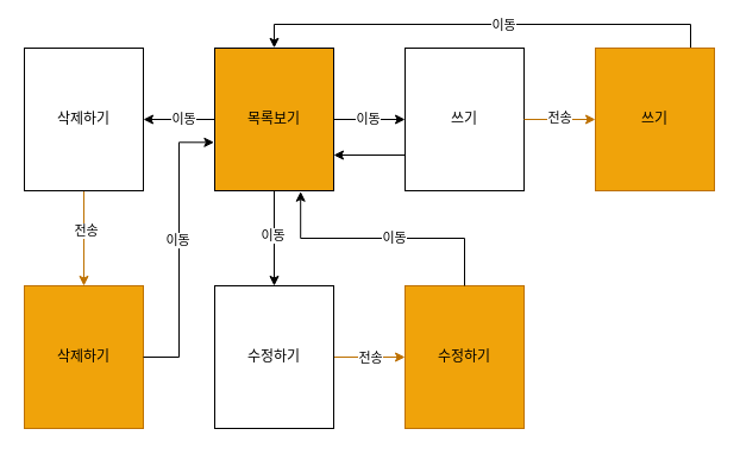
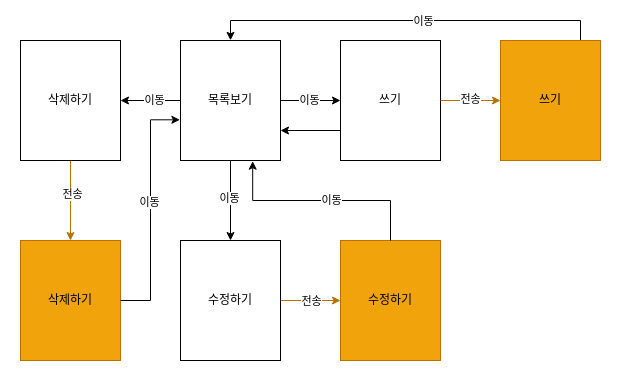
  <mxCell id="0" />
  <mxCell id="1" parent="0" />
  <mxCell id="2" style="edgeStyle=orthogonalEdgeStyle;rounded=0;orthogonalLoop=1;jettySize=auto;html=1;exitX=0.5;exitY=1;exitDx=0;exitDy=0;entryX=0.5;entryY=0;entryDx=0;entryDy=0;" edge="1" parent="1" source="6" target="11"><mxGeometry relative="1" as="geometry" /></mxCell>
  <mxCell id="3" value="이동" style="edgeLabel;html=1;align=center;verticalAlign=middle;resizable=0;points=[];" vertex="1" connectable="0" parent="2"><mxGeometry x="-0.076" y="-2" relative="1" as="geometry"><mxPoint as="offset" /></mxGeometry></mxCell>
  <mxCell id="4" style="edgeStyle=orthogonalEdgeStyle;rounded=0;orthogonalLoop=1;jettySize=auto;html=1;exitX=0;exitY=0.5;exitDx=0;exitDy=0;entryX=1;entryY=0.5;entryDx=0;entryDy=0;" edge="1" parent="1" source="6" target="14"><mxGeometry relative="1" as="geometry" /></mxCell>
  <mxCell id="5" value="이동" style="edgeLabel;html=1;align=center;verticalAlign=middle;resizable=0;points=[];" vertex="1" connectable="0" parent="4"><mxGeometry x="-0.09" y="-1" relative="1" as="geometry"><mxPoint as="offset" /></mxGeometry></mxCell>
- <mxCell id="6" value="목록보기" style="whiteSpace=wrap;html=1;fillColor=#f0a30a;" vertex="1" parent="1"><mxGeometry x="180" y="40" width="100" height="120" as="geometry" /></mxCell>
+ <mxCell id="6" value="목록보기" style="whiteSpace=wrap;html=1;" vertex="1" parent="1"><mxGeometry x="180" y="40" width="100" height="120" as="geometry" /></mxCell>
  <mxCell id="7" style="edgeStyle=orthogonalEdgeStyle;rounded=0;orthogonalLoop=1;jettySize=auto;html=1;exitX=0;exitY=0.75;exitDx=0;exitDy=0;entryX=1;entryY=0.75;entryDx=0;entryDy=0;" edge="1" parent="1" source="8" target="6"><mxGeometry relative="1" as="geometry" /></mxCell>
  <mxCell id="8" value="쓰기" style="whiteSpace=wrap;html=1;" vertex="1" parent="1"><mxGeometry x="340" y="40" width="100" height="120" as="geometry" /></mxCell>
  <mxCell id="9" style="edgeStyle=orthogonalEdgeStyle;rounded=0;orthogonalLoop=1;jettySize=auto;html=1;exitX=1;exitY=0.5;exitDx=0;exitDy=0;entryX=0;entryY=0.5;entryDx=0;entryDy=0;fillColor=#f0a30a;strokeColor=#BD7000;" edge="1" parent="1" source="11" target="22"><mxGeometry relative="1" as="geometry" /></mxCell>
  <mxCell id="10" value="전송" style="edgeLabel;html=1;align=center;verticalAlign=middle;resizable=0;points=[];" vertex="1" connectable="0" parent="9"><mxGeometry x="0.008" relative="1" as="geometry"><mxPoint as="offset" /></mxGeometry></mxCell>
  <mxCell id="11" value="수정하기" style="whiteSpace=wrap;html=1;" vertex="1" parent="1"><mxGeometry x="180" y="240" width="100" height="120" as="geometry" /></mxCell>
  <mxCell id="12" style="edgeStyle=orthogonalEdgeStyle;rounded=0;orthogonalLoop=1;jettySize=auto;html=1;exitX=0.5;exitY=1;exitDx=0;exitDy=0;entryX=0.5;entryY=0;entryDx=0;entryDy=0;fillColor=#f0a30a;strokeColor=#BD7000;" edge="1" parent="1" source="14" target="25"><mxGeometry relative="1" as="geometry" /></mxCell>
  <mxCell id="13" value="전송" style="edgeLabel;html=1;align=center;verticalAlign=middle;resizable=0;points=[];" vertex="1" connectable="0" parent="12"><mxGeometry x="-0.176" y="1" relative="1" as="geometry"><mxPoint as="offset" /></mxGeometry></mxCell>
  <mxCell id="14" value="삭제하기" style="whiteSpace=wrap;html=1;" vertex="1" parent="1"><mxGeometry x="20" y="40" width="100" height="120" as="geometry" /></mxCell>
  <mxCell id="15" value="" style="endArrow=classic;html=1;rounded=0;exitX=1;exitY=0.5;exitDx=0;exitDy=0;entryX=0;entryY=0.5;entryDx=0;entryDy=0;" edge="1" parent="1" source="6" target="8"><mxGeometry width="50" height="50" relative="1" as="geometry"><mxPoint x="220" y="280" as="sourcePoint" /><mxPoint x="270" y="230" as="targetPoint" /></mxGeometry></mxCell>
  <mxCell id="16" value="이동" style="edgeLabel;html=1;align=center;verticalAlign=middle;resizable=0;points=[];" vertex="1" connectable="0" parent="15"><mxGeometry x="-0.051" y="1" relative="1" as="geometry"><mxPoint as="offset" /></mxGeometry></mxCell>
  <mxCell id="17" style="edgeStyle=orthogonalEdgeStyle;rounded=0;orthogonalLoop=1;jettySize=auto;html=1;exitX=0.5;exitY=0;exitDx=0;exitDy=0;" edge="1" parent="1" source="19"><mxGeometry relative="1" as="geometry"><mxPoint x="230" y="39.81" as="targetPoint" /><Array as="points"><mxPoint x="580" y="20" /><mxPoint x="230" y="20" /></Array></mxGeometry></mxCell>
  <mxCell id="18" value="이동" style="edgeLabel;html=1;align=center;verticalAlign=middle;resizable=0;points=[];" vertex="1" connectable="0" parent="17"><mxGeometry x="-0.01" relative="1" as="geometry"><mxPoint as="offset" /></mxGeometry></mxCell>
  <mxCell id="19" value="쓰기" style="whiteSpace=wrap;html=1;fillColor=#f0a30a;fontColor=#000000;strokeColor=#BD7000;" vertex="1" parent="1"><mxGeometry x="500" y="40" width="100" height="120" as="geometry" /></mxCell>
  <mxCell id="20" value="" style="endArrow=classic;html=1;rounded=0;exitX=1;exitY=0.5;exitDx=0;exitDy=0;entryX=0;entryY=0.5;entryDx=0;entryDy=0;fillColor=#f0a30a;strokeColor=#BD7000;" edge="1" parent="1" source="8" target="19"><mxGeometry width="50" height="50" relative="1" as="geometry"><mxPoint x="530" y="260" as="sourcePoint" /><mxPoint x="580" y="210" as="targetPoint" /></mxGeometry></mxCell>
  <mxCell id="21" value="전송" style="edgeLabel;html=1;align=center;verticalAlign=middle;resizable=0;points=[];" vertex="1" connectable="0" parent="20"><mxGeometry x="-0.038" y="2" relative="1" as="geometry"><mxPoint as="offset" /></mxGeometry></mxCell>
  <mxCell id="22" value="수정하기" style="whiteSpace=wrap;html=1;fillColor=#f0a30a;fontColor=#000000;strokeColor=#BD7000;" vertex="1" parent="1"><mxGeometry x="340" y="240" width="100" height="120" as="geometry" /></mxCell>
  <mxCell id="23" style="edgeStyle=orthogonalEdgeStyle;rounded=0;orthogonalLoop=1;jettySize=auto;html=1;exitX=0.5;exitY=0;exitDx=0;exitDy=0;entryX=0.722;entryY=1.006;entryDx=0;entryDy=0;entryPerimeter=0;" edge="1" parent="1" source="22" target="6"><mxGeometry relative="1" as="geometry" /></mxCell>
  <mxCell id="24" value="이동" style="edgeLabel;html=1;align=center;verticalAlign=middle;resizable=0;points=[];" vertex="1" connectable="0" parent="23"><mxGeometry x="-0.075" y="-1" relative="1" as="geometry"><mxPoint as="offset" /></mxGeometry></mxCell>
  <mxCell id="25" value="삭제하기" style="whiteSpace=wrap;html=1;fillColor=#f0a30a;fontColor=#000000;strokeColor=#BD7000;" vertex="1" parent="1"><mxGeometry x="20" y="240" width="100" height="120" as="geometry" /></mxCell>
  <mxCell id="26" style="edgeStyle=orthogonalEdgeStyle;rounded=0;orthogonalLoop=1;jettySize=auto;html=1;exitX=1;exitY=0.5;exitDx=0;exitDy=0;entryX=-0.006;entryY=0.661;entryDx=0;entryDy=0;entryPerimeter=0;" edge="1" parent="1" source="25" target="6"><mxGeometry relative="1" as="geometry" /></mxCell>
  <mxCell id="27" value="이동" style="edgeLabel;html=1;align=center;verticalAlign=middle;resizable=0;points=[];" vertex="1" connectable="0" parent="26"><mxGeometry x="0.072" y="2" relative="1" as="geometry"><mxPoint as="offset" /></mxGeometry></mxCell>
